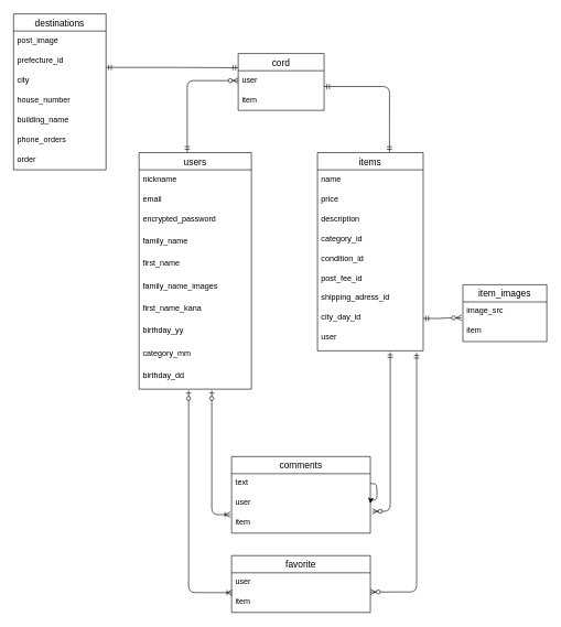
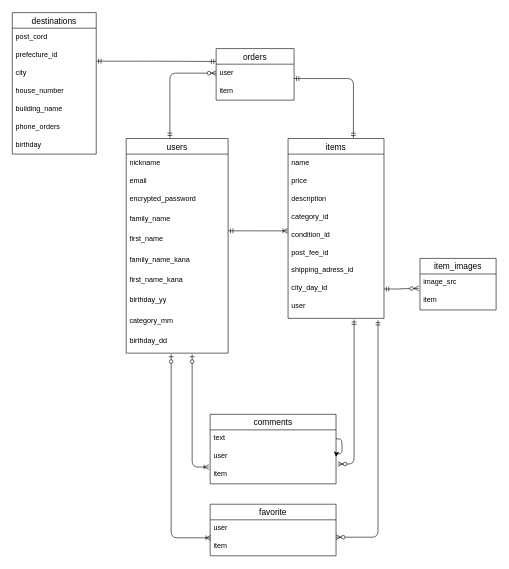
  <mxCell id="0" />
  <mxCell id="1" parent="0" />
  <mxCell id="2" value="users" style="swimlane;fontStyle=0;childLayout=stackLayout;horizontal=1;startSize=26;horizontalStack=0;resizeParent=1;resizeParentMax=0;resizeLast=0;collapsible=1;marginBottom=0;align=center;fontSize=14;" parent="1" vertex="1"><mxGeometry x="210" y="230" width="170" height="358" as="geometry" /></mxCell>
  <mxCell id="3" value="nickname" style="text;strokeColor=none;fillColor=none;spacingLeft=4;spacingRight=4;overflow=hidden;rotatable=0;points=[[0,0.5],[1,0.5]];portConstraint=eastwest;fontSize=12;" parent="2" vertex="1"><mxGeometry y="26" width="170" height="30" as="geometry" /></mxCell>
  <mxCell id="4" value="email" style="text;strokeColor=none;fillColor=none;spacingLeft=4;spacingRight=4;overflow=hidden;rotatable=0;points=[[0,0.5],[1,0.5]];portConstraint=eastwest;fontSize=12;" parent="2" vertex="1"><mxGeometry y="56" width="170" height="30" as="geometry" /></mxCell>
  <mxCell id="5" value="encrypted_password" style="text;strokeColor=none;fillColor=none;spacingLeft=4;spacingRight=4;overflow=hidden;rotatable=0;points=[[0,0.5],[1,0.5]];portConstraint=eastwest;fontSize=12;" parent="2" vertex="1"><mxGeometry y="86" width="170" height="34" as="geometry" /></mxCell>
  <mxCell id="6" value="family_name" style="text;strokeColor=none;fillColor=none;spacingLeft=4;spacingRight=4;overflow=hidden;rotatable=0;points=[[0,0.5],[1,0.5]];portConstraint=eastwest;fontSize=12;" parent="2" vertex="1"><mxGeometry y="120" width="170" height="34" as="geometry" /></mxCell>
  <mxCell id="7" value="first_name" style="text;strokeColor=none;fillColor=none;spacingLeft=4;spacingRight=4;overflow=hidden;rotatable=0;points=[[0,0.5],[1,0.5]];portConstraint=eastwest;fontSize=12;" parent="2" vertex="1"><mxGeometry y="154" width="170" height="34" as="geometry" /></mxCell>
- <mxCell id="8" value="family_name_images" style="text;strokeColor=none;fillColor=none;spacingLeft=4;spacingRight=4;overflow=hidden;rotatable=0;points=[[0,0.5],[1,0.5]];portConstraint=eastwest;fontSize=12;" parent="2" vertex="1"><mxGeometry y="188" width="170" height="34" as="geometry" /></mxCell>
+ <mxCell id="8" value="family_name_kana" style="text;strokeColor=none;fillColor=none;spacingLeft=4;spacingRight=4;overflow=hidden;rotatable=0;points=[[0,0.5],[1,0.5]];portConstraint=eastwest;fontSize=12;" parent="2" vertex="1"><mxGeometry y="188" width="170" height="34" as="geometry" /></mxCell>
  <mxCell id="9" value="first_name_kana" style="text;strokeColor=none;fillColor=none;spacingLeft=4;spacingRight=4;overflow=hidden;rotatable=0;points=[[0,0.5],[1,0.5]];portConstraint=eastwest;fontSize=12;" parent="2" vertex="1"><mxGeometry y="222" width="170" height="34" as="geometry" /></mxCell>
  <mxCell id="10" value="birthday_yy" style="text;strokeColor=none;fillColor=none;spacingLeft=4;spacingRight=4;overflow=hidden;rotatable=0;points=[[0,0.5],[1,0.5]];portConstraint=eastwest;fontSize=12;" parent="2" vertex="1"><mxGeometry y="256" width="170" height="34" as="geometry" /></mxCell>
  <mxCell id="11" value="category_mm" style="text;strokeColor=none;fillColor=none;spacingLeft=4;spacingRight=4;overflow=hidden;rotatable=0;points=[[0,0.5],[1,0.5]];portConstraint=eastwest;fontSize=12;" parent="2" vertex="1"><mxGeometry y="290" width="170" height="34" as="geometry" /></mxCell>
  <mxCell id="12" value="birthday_dd" style="text;strokeColor=none;fillColor=none;spacingLeft=4;spacingRight=4;overflow=hidden;rotatable=0;points=[[0,0.5],[1,0.5]];portConstraint=eastwest;fontSize=12;" parent="2" vertex="1"><mxGeometry y="324" width="170" height="34" as="geometry" /></mxCell>
  <mxCell id="13" value="destinations" style="swimlane;fontStyle=0;childLayout=stackLayout;horizontal=1;startSize=26;horizontalStack=0;resizeParent=1;resizeParentMax=0;resizeLast=0;collapsible=1;marginBottom=0;align=center;fontSize=14;" parent="1" vertex="1"><mxGeometry x="20" y="20" width="140" height="236" as="geometry" /></mxCell>
- <mxCell id="14" value="post_image" style="text;strokeColor=none;fillColor=none;spacingLeft=4;spacingRight=4;overflow=hidden;rotatable=0;points=[[0,0.5],[1,0.5]];portConstraint=eastwest;fontSize=12;" parent="13" vertex="1"><mxGeometry y="26" width="140" height="30" as="geometry" /></mxCell>
+ <mxCell id="14" value="post_cord" style="text;strokeColor=none;fillColor=none;spacingLeft=4;spacingRight=4;overflow=hidden;rotatable=0;points=[[0,0.5],[1,0.5]];portConstraint=eastwest;fontSize=12;" parent="13" vertex="1"><mxGeometry y="26" width="140" height="30" as="geometry" /></mxCell>
  <mxCell id="15" value="prefecture_id" style="text;strokeColor=none;fillColor=none;spacingLeft=4;spacingRight=4;overflow=hidden;rotatable=0;points=[[0,0.5],[1,0.5]];portConstraint=eastwest;fontSize=12;" parent="13" vertex="1"><mxGeometry y="56" width="140" height="30" as="geometry" /></mxCell>
  <mxCell id="16" value="city" style="text;strokeColor=none;fillColor=none;spacingLeft=4;spacingRight=4;overflow=hidden;rotatable=0;points=[[0,0.5],[1,0.5]];portConstraint=eastwest;fontSize=12;" parent="13" vertex="1"><mxGeometry y="86" width="140" height="30" as="geometry" /></mxCell>
  <mxCell id="17" value="house_number" style="text;strokeColor=none;fillColor=none;spacingLeft=4;spacingRight=4;overflow=hidden;rotatable=0;points=[[0,0.5],[1,0.5]];portConstraint=eastwest;fontSize=12;" parent="13" vertex="1"><mxGeometry y="116" width="140" height="30" as="geometry" /></mxCell>
  <mxCell id="18" value="building_name" style="text;strokeColor=none;fillColor=none;spacingLeft=4;spacingRight=4;overflow=hidden;rotatable=0;points=[[0,0.5],[1,0.5]];portConstraint=eastwest;fontSize=12;" parent="13" vertex="1"><mxGeometry y="146" width="140" height="30" as="geometry" /></mxCell>
  <mxCell id="19" value="phone_orders" style="text;strokeColor=none;fillColor=none;spacingLeft=4;spacingRight=4;overflow=hidden;rotatable=0;points=[[0,0.5],[1,0.5]];portConstraint=eastwest;fontSize=12;" parent="13" vertex="1"><mxGeometry y="176" width="140" height="30" as="geometry" /></mxCell>
- <mxCell id="20" value="order" style="text;strokeColor=none;fillColor=none;spacingLeft=4;spacingRight=4;overflow=hidden;rotatable=0;points=[[0,0.5],[1,0.5]];portConstraint=eastwest;fontSize=12;" parent="13" vertex="1"><mxGeometry y="206" width="140" height="30" as="geometry" /></mxCell>
+ <mxCell id="20" value="birthday" style="text;strokeColor=none;fillColor=none;spacingLeft=4;spacingRight=4;overflow=hidden;rotatable=0;points=[[0,0.5],[1,0.5]];portConstraint=eastwest;fontSize=12;" parent="13" vertex="1"><mxGeometry y="206" width="140" height="30" as="geometry" /></mxCell>
  <mxCell id="21" value="items" style="swimlane;fontStyle=0;childLayout=stackLayout;horizontal=1;startSize=26;horizontalStack=0;resizeParent=1;resizeParentMax=0;resizeLast=0;collapsible=1;marginBottom=0;align=center;fontSize=14;" parent="1" vertex="1"><mxGeometry x="480" y="230" width="160" height="300" as="geometry" /></mxCell>
  <mxCell id="22" value="name" style="text;strokeColor=none;fillColor=none;spacingLeft=4;spacingRight=4;overflow=hidden;rotatable=0;points=[[0,0.5],[1,0.5]];portConstraint=eastwest;fontSize=12;" parent="21" vertex="1"><mxGeometry y="26" width="160" height="30" as="geometry" /></mxCell>
  <mxCell id="23" value="price" style="text;strokeColor=none;fillColor=none;spacingLeft=4;spacingRight=4;overflow=hidden;rotatable=0;points=[[0,0.5],[1,0.5]];portConstraint=eastwest;fontSize=12;" parent="21" vertex="1"><mxGeometry y="56" width="160" height="30" as="geometry" /></mxCell>
  <mxCell id="24" value="description" style="text;strokeColor=none;fillColor=none;spacingLeft=4;spacingRight=4;overflow=hidden;rotatable=0;points=[[0,0.5],[1,0.5]];portConstraint=eastwest;fontSize=12;" parent="21" vertex="1"><mxGeometry y="86" width="160" height="30" as="geometry" /></mxCell>
  <mxCell id="25" value="category_id" style="text;strokeColor=none;fillColor=none;spacingLeft=4;spacingRight=4;overflow=hidden;rotatable=0;points=[[0,0.5],[1,0.5]];portConstraint=eastwest;fontSize=12;" parent="21" vertex="1"><mxGeometry y="116" width="160" height="30" as="geometry" /></mxCell>
  <mxCell id="26" value="condition_id" style="text;strokeColor=none;fillColor=none;spacingLeft=4;spacingRight=4;overflow=hidden;rotatable=0;points=[[0,0.5],[1,0.5]];portConstraint=eastwest;fontSize=12;" parent="21" vertex="1"><mxGeometry y="146" width="160" height="30" as="geometry" /></mxCell>
  <mxCell id="27" value="post_fee_id" style="text;strokeColor=none;fillColor=none;spacingLeft=4;spacingRight=4;overflow=hidden;rotatable=0;points=[[0,0.5],[1,0.5]];portConstraint=eastwest;fontSize=12;" parent="21" vertex="1"><mxGeometry y="176" width="160" height="30" as="geometry" /></mxCell>
  <mxCell id="28" value="shipping_adress_id" style="text;strokeColor=none;fillColor=none;spacingLeft=4;spacingRight=4;overflow=hidden;rotatable=0;points=[[0,0.5],[1,0.5]];portConstraint=eastwest;fontSize=12;" parent="21" vertex="1"><mxGeometry y="206" width="160" height="30" as="geometry" /></mxCell>
  <mxCell id="29" value="city_day_id" style="text;strokeColor=none;fillColor=none;spacingLeft=4;spacingRight=4;overflow=hidden;rotatable=0;points=[[0,0.5],[1,0.5]];portConstraint=eastwest;fontSize=12;" parent="21" vertex="1"><mxGeometry y="236" width="160" height="30" as="geometry" /></mxCell>
  <mxCell id="30" value="user" style="text;strokeColor=none;fillColor=none;spacingLeft=4;spacingRight=4;overflow=hidden;rotatable=0;points=[[0,0.5],[1,0.5]];portConstraint=eastwest;fontSize=12;" vertex="1" parent="21"><mxGeometry y="266" width="160" height="34" as="geometry" /></mxCell>
- <mxCell id="31" value="cord" style="swimlane;fontStyle=0;childLayout=stackLayout;horizontal=1;startSize=26;horizontalStack=0;resizeParent=1;resizeParentMax=0;resizeLast=0;collapsible=1;marginBottom=0;align=center;fontSize=14;" parent="1" vertex="1"><mxGeometry x="360" y="80" width="130" height="86" as="geometry" /></mxCell>
+ <mxCell id="31" value="orders" style="swimlane;fontStyle=0;childLayout=stackLayout;horizontal=1;startSize=26;horizontalStack=0;resizeParent=1;resizeParentMax=0;resizeLast=0;collapsible=1;marginBottom=0;align=center;fontSize=14;" parent="1" vertex="1"><mxGeometry x="360" y="80" width="130" height="86" as="geometry" /></mxCell>
  <mxCell id="32" value="user" style="text;strokeColor=none;fillColor=none;spacingLeft=4;spacingRight=4;overflow=hidden;rotatable=0;points=[[0,0.5],[1,0.5]];portConstraint=eastwest;fontSize=12;" parent="31" vertex="1"><mxGeometry y="26" width="130" height="30" as="geometry" /></mxCell>
  <mxCell id="33" value="item" style="text;strokeColor=none;fillColor=none;spacingLeft=4;spacingRight=4;overflow=hidden;rotatable=0;points=[[0,0.5],[1,0.5]];portConstraint=eastwest;fontSize=12;" vertex="1" parent="31"><mxGeometry y="56" width="130" height="30" as="geometry" /></mxCell>
+ <mxCell id="34" value="" style="edgeStyle=entityRelationEdgeStyle;fontSize=12;html=1;endArrow=ERoneToMany;startArrow=ERmandOne;entryX=-0.003;entryY=0.267;entryDx=0;entryDy=0;entryPerimeter=0;exitX=1;exitY=0;exitDx=0;exitDy=0;exitPerimeter=0;" parent="1" target="26" edge="1" source="7"><mxGeometry width="100" height="100" relative="1" as="geometry"><mxPoint x="430" y="414" as="sourcePoint" /><mxPoint x="530" y="410" as="targetPoint" /></mxGeometry></mxCell>
  <mxCell id="35" value="comments" style="swimlane;fontStyle=0;childLayout=stackLayout;horizontal=1;startSize=26;horizontalStack=0;resizeParent=1;resizeParentMax=0;resizeLast=0;collapsible=1;marginBottom=0;align=center;fontSize=14;" parent="1" vertex="1"><mxGeometry x="350" y="690" width="210" height="116" as="geometry" /></mxCell>
  <mxCell id="36" value="text" style="text;strokeColor=none;fillColor=none;spacingLeft=4;spacingRight=4;overflow=hidden;rotatable=0;points=[[0,0.5],[1,0.5]];portConstraint=eastwest;fontSize=12;" parent="35" vertex="1"><mxGeometry y="26" width="210" height="30" as="geometry" /></mxCell>
  <mxCell id="37" value="user" style="text;strokeColor=none;fillColor=none;spacingLeft=4;spacingRight=4;overflow=hidden;rotatable=0;points=[[0,0.5],[1,0.5]];portConstraint=eastwest;fontSize=12;" parent="35" vertex="1"><mxGeometry y="56" width="210" height="30" as="geometry" /></mxCell>
  <mxCell id="38" value="item" style="text;strokeColor=none;fillColor=none;spacingLeft=4;spacingRight=4;overflow=hidden;rotatable=0;points=[[0,0.5],[1,0.5]];portConstraint=eastwest;fontSize=12;" parent="35" vertex="1"><mxGeometry y="86" width="210" height="30" as="geometry" /></mxCell>
  <mxCell id="39" value="favorite" style="swimlane;fontStyle=0;childLayout=stackLayout;horizontal=1;startSize=26;horizontalStack=0;resizeParent=1;resizeParentMax=0;resizeLast=0;collapsible=1;marginBottom=0;align=center;fontSize=14;" parent="1" vertex="1"><mxGeometry x="350" y="840" width="210" height="86" as="geometry" /></mxCell>
  <mxCell id="40" value="user" style="text;strokeColor=none;fillColor=none;spacingLeft=4;spacingRight=4;overflow=hidden;rotatable=0;points=[[0,0.5],[1,0.5]];portConstraint=eastwest;fontSize=12;" parent="39" vertex="1"><mxGeometry y="26" width="210" height="30" as="geometry" /></mxCell>
  <mxCell id="41" value="item" style="text;strokeColor=none;fillColor=none;spacingLeft=4;spacingRight=4;overflow=hidden;rotatable=0;points=[[0,0.5],[1,0.5]];portConstraint=eastwest;fontSize=12;" parent="39" vertex="1"><mxGeometry y="56" width="210" height="30" as="geometry" /></mxCell>
  <mxCell id="42" value="" style="edgeStyle=orthogonalEdgeStyle;fontSize=12;html=1;endArrow=ERoneToMany;startArrow=ERzeroToOne;entryX=0.005;entryY=0;entryDx=0;entryDy=0;entryPerimeter=0;" parent="1" target="41" edge="1"><mxGeometry width="100" height="100" relative="1" as="geometry"><mxPoint x="285" y="590" as="sourcePoint" /><mxPoint x="510" y="610" as="targetPoint" /><Array as="points"><mxPoint x="285" y="896" /></Array></mxGeometry></mxCell>
  <mxCell id="43" value="" style="edgeStyle=orthogonalEdgeStyle;fontSize=12;html=1;endArrow=ERoneToMany;startArrow=ERzeroToOne;entryX=-0.01;entryY=0.067;entryDx=0;entryDy=0;entryPerimeter=0;" parent="1" target="38" edge="1"><mxGeometry width="100" height="100" relative="1" as="geometry"><mxPoint x="320" y="590" as="sourcePoint" /><mxPoint x="340" y="776" as="targetPoint" /><Array as="points"><mxPoint x="320" y="778" /></Array></mxGeometry></mxCell>
  <mxCell id="44" value="item_images" style="swimlane;fontStyle=0;childLayout=stackLayout;horizontal=1;startSize=26;horizontalStack=0;resizeParent=1;resizeParentMax=0;resizeLast=0;collapsible=1;marginBottom=0;align=center;fontSize=14;" vertex="1" parent="1"><mxGeometry x="700" y="430" width="127" height="86" as="geometry" /></mxCell>
  <mxCell id="45" value="image_src" style="text;strokeColor=none;fillColor=none;spacingLeft=4;spacingRight=4;overflow=hidden;rotatable=0;points=[[0,0.5],[1,0.5]];portConstraint=eastwest;fontSize=12;" vertex="1" parent="44"><mxGeometry y="26" width="127" height="30" as="geometry" /></mxCell>
  <mxCell id="46" value="item" style="text;strokeColor=none;fillColor=none;spacingLeft=4;spacingRight=4;overflow=hidden;rotatable=0;points=[[0,0.5],[1,0.5]];portConstraint=eastwest;fontSize=12;" vertex="1" parent="44"><mxGeometry y="56" width="127" height="30" as="geometry" /></mxCell>
  <mxCell id="47" value="" style="edgeStyle=entityRelationEdgeStyle;fontSize=12;html=1;endArrow=ERzeroToMany;startArrow=ERmandOne;entryX=-0.016;entryY=0.8;entryDx=0;entryDy=0;entryPerimeter=0;exitX=1;exitY=0.5;exitDx=0;exitDy=0;" edge="1" parent="1" source="29" target="45"><mxGeometry width="100" height="100" relative="1" as="geometry"><mxPoint x="640" y="520" as="sourcePoint" /><mxPoint x="680" y="519" as="targetPoint" /></mxGeometry></mxCell>
  <mxCell id="48" value="" style="edgeStyle=orthogonalEdgeStyle;fontSize=12;html=1;endArrow=ERzeroToMany;startArrow=ERmandOne;entryX=1;entryY=-0.033;entryDx=0;entryDy=0;entryPerimeter=0;" edge="1" parent="1" target="41"><mxGeometry width="100" height="100" relative="1" as="geometry"><mxPoint x="630" y="533" as="sourcePoint" /><mxPoint x="610" y="620" as="targetPoint" /><Array as="points"><mxPoint x="630" y="895" /></Array></mxGeometry></mxCell>
  <mxCell id="49" value="" style="edgeStyle=orthogonalEdgeStyle;fontSize=12;html=1;endArrow=ERzeroToMany;startArrow=ERmandOne;entryX=1.014;entryY=-0.1;entryDx=0;entryDy=0;entryPerimeter=0;exitX=0.688;exitY=1.059;exitDx=0;exitDy=0;exitPerimeter=0;" edge="1" parent="1" source="30" target="38"><mxGeometry width="100" height="100" relative="1" as="geometry"><mxPoint x="590" y="535" as="sourcePoint" /><mxPoint x="560" y="500" as="targetPoint" /><Array as="points"><mxPoint x="590" y="773" /></Array></mxGeometry></mxCell>
  <mxCell id="50" style="edgeStyle=orthogonalEdgeStyle;html=1;exitX=1;exitY=0.5;exitDx=0;exitDy=0;" edge="1" parent="1" source="36"><mxGeometry relative="1" as="geometry"><mxPoint x="560" y="761" as="targetPoint" /></mxGeometry></mxCell>
  <mxCell id="51" value="" style="edgeStyle=orthogonalEdgeStyle;fontSize=12;html=1;endArrow=ERzeroToMany;startArrow=ERmandOne;exitX=0.429;exitY=-0.003;exitDx=0;exitDy=0;exitPerimeter=0;entryX=0;entryY=0.5;entryDx=0;entryDy=0;" edge="1" parent="1" source="2" target="32"><mxGeometry width="100" height="100" relative="1" as="geometry"><mxPoint x="250" y="220" as="sourcePoint" /><mxPoint x="350" y="120" as="targetPoint" /></mxGeometry></mxCell>
  <mxCell id="52" value="" style="edgeStyle=orthogonalEdgeStyle;fontSize=12;html=1;endArrow=ERmandOne;startArrow=ERmandOne;entryX=0.681;entryY=-0.003;entryDx=0;entryDy=0;entryPerimeter=0;" edge="1" parent="1" target="21"><mxGeometry width="100" height="100" relative="1" as="geometry"><mxPoint x="490" y="130" as="sourcePoint" /><mxPoint x="590" y="30" as="targetPoint" /><Array as="points"><mxPoint x="589" y="130" /></Array></mxGeometry></mxCell>
  <mxCell id="53" value="" style="edgeStyle=orthogonalEdgeStyle;fontSize=12;html=1;endArrow=ERmandOne;startArrow=ERmandOne;entryX=0;entryY=0.25;entryDx=0;entryDy=0;exitX=1;exitY=0.833;exitDx=0;exitDy=0;exitPerimeter=0;" edge="1" parent="1" source="15" target="31"><mxGeometry width="100" height="100" relative="1" as="geometry"><mxPoint x="230" y="20" as="sourcePoint" /><mxPoint x="150" y="90" as="targetPoint" /><Array as="points" /></mxGeometry></mxCell>
